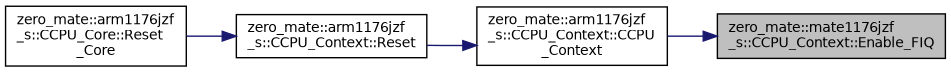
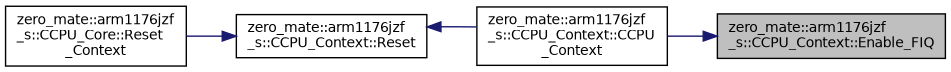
  digraph {
    rankdir=RL
    node [color=black fontname=Helvetica fontsize=10 shape=record]
    edge [color=midnightblue dir=back fontname=Helvetica fontsize=10 labelfontname=Helvetica labelfontsize=10 style=solid]
-   n1 [fillcolor=grey75 fontcolor=black height=0.2 label="zero_mate::mate1176jzf\l_s::CCPU_Context::Enable_FIQ" style=filled width=0.4]
+   n1 [fillcolor=grey75 fontcolor=black height=0.2 label="zero_mate::arm1176jzf\l_s::CCPU_Context::Enable_FIQ" style=filled width=0.4]
    n2 [height=0.2 label="zero_mate::arm1176jzf\l_s::CCPU_Context::CCPU\l_Context" width=0.4]
    n3 [height=0.2 label="zero_mate::arm1176jzf\l_s::CCPU_Context::Reset" width=0.4]
-   n4 [height=0.2 label="zero_mate::arm1176jzf\l_s::CCPU_Core::Reset\l_Core" width=0.4]
+   n4 [height=0.2 label="zero_mate::arm1176jzf\l_s::CCPU_Core::Reset\l_Context" width=0.4]
    n1 -> n2
-   n2 -> n3
+   n3 -> n2
    n3 -> n4
  }
